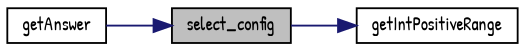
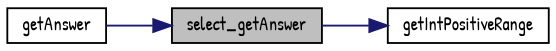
  digraph {
    fontname="Patrick Hand"
    rankdir=LR
    node [color=black fillcolor=white fontname="Patrick Hand" fontsize=10 shape=record style=filled]
    edge [color=midnightblue fontname="Patrick Hand" fontsize=10 labelfontname=Helvetica labelfontsize=10 style=solid]
-   n1 [fillcolor=grey75 fontcolor=black height=0.2 label=select_config width=0.4]
+   n1 [fillcolor=grey75 fontcolor=black height=0.2 label=select_getAnswer width=0.4]
    n2 [height=0.2 label=getIntPositiveRange width=0.4]
    n3 [height=0.2 label=getAnswer width=0.4]
    n1 -> n2
    n3 -> n1
  }
